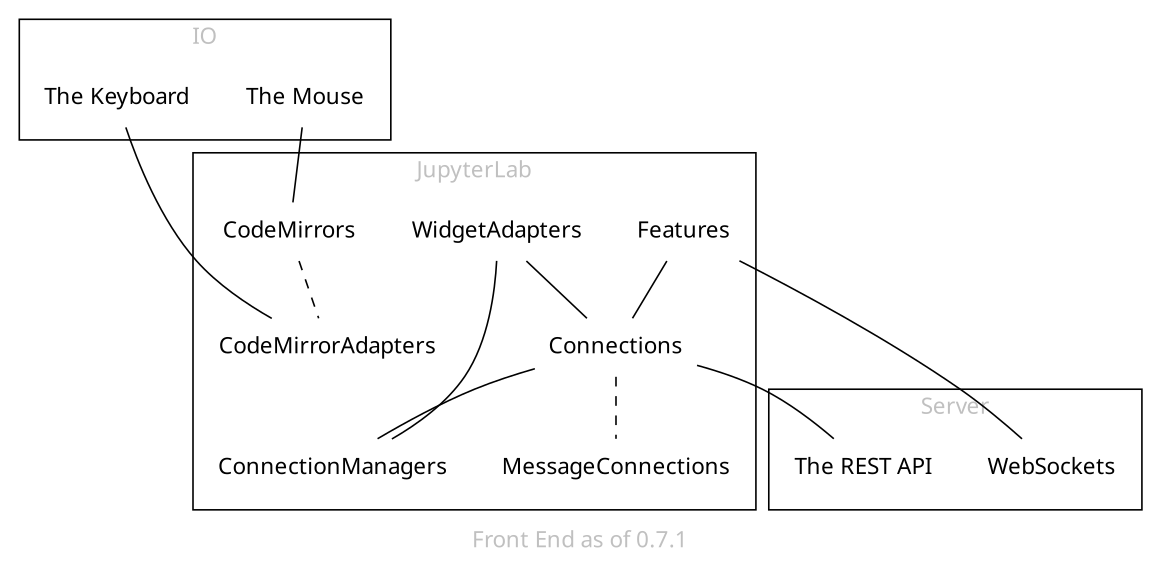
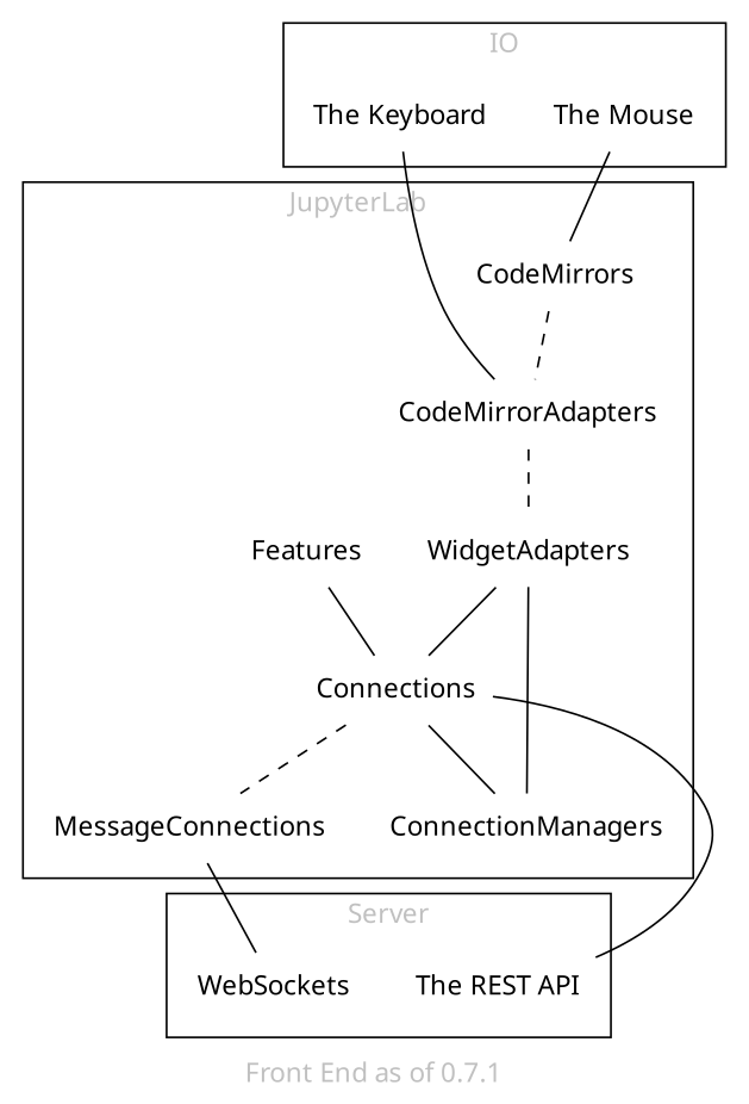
  graph {
    fontcolor=grey
    fontname="sans-serif"
    label="Front End as of 0.7.1"
    node [color=deeppink fontname="sans-serif" shape=none]
    edge [fontname="sans-serif" style=solid]
    n1 [color=teal label="The REST API"]
    WebSockets
    n3 [label="The Keyboard"]
    n4 [label="The Mouse"]
    ConnectionManagers
    Connections
    MessageConnections
    CodeMirrorAdapters
    WidgetAdapters [color=teal]
    CodeMirrors
    Features [color=teal]
    subgraph cluster_1 {
      label=Server
      n1
      WebSockets
    }
    subgraph cluster_2 {
      label=IO
      n3
      n4
    }
    subgraph cluster_3 {
      label=JupyterLab
      ConnectionManagers
      Connections
      MessageConnections
      CodeMirrorAdapters
      WidgetAdapters
      CodeMirrors
      Features
    }
    n3 -- CodeMirrorAdapters
    n4 -- CodeMirrors
    Connections -- n1
    Connections -- ConnectionManagers
    Connections -- MessageConnections [style=dashed]
-   Features -- WebSockets
+   MessageConnections -- WebSockets
+   CodeMirrorAdapters -- WidgetAdapters [style=dashed]
    WidgetAdapters -- ConnectionManagers
    WidgetAdapters -- Connections
    CodeMirrors -- CodeMirrorAdapters [style=dashed]
    Features -- Connections
  }
